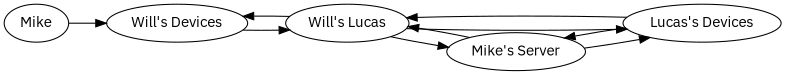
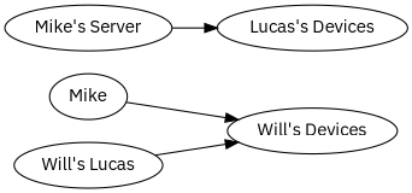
  digraph {
    fontname="IBM Plex Sans"
    rankdir=LR
    node [fontname="IBM Plex Sans"]
    edge [fontname="IBM Plex Sans"]
    n1 [label=Mike]
    "Will's Devices"
    n3 [label="Will's Lucas"]
    n4 [label="Lucas's Devices"]
    "Mike's Server"
    n1 -> "Will's Devices"
-   "Will's Devices" -> n3
    n3 -> "Will's Devices"
-   n3 -> n4
-   n3 -> "Mike's Server"
-   n4 -> n3
-   n4 -> "Mike's Server"
-   "Mike's Server" -> n3
    "Mike's Server" -> n4
  }
